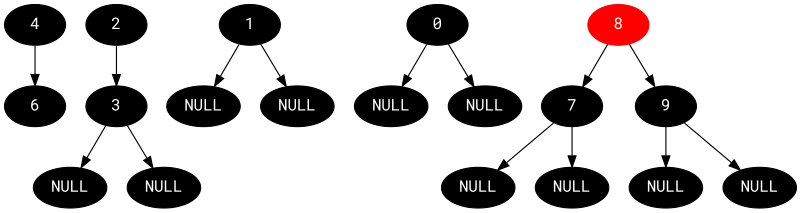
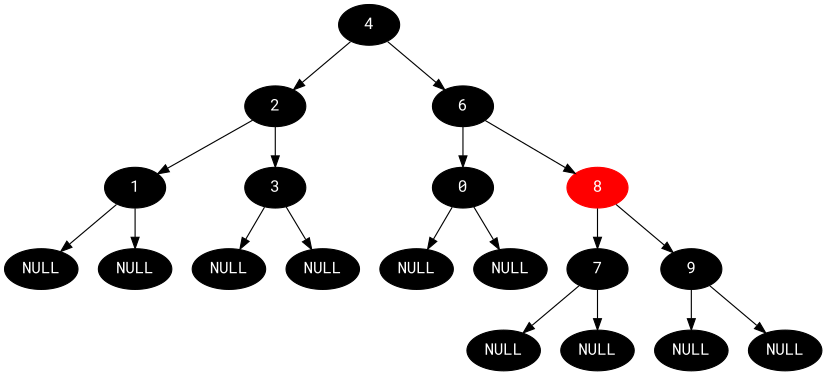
  digraph {
    fontname="Roboto Mono"
    node [color=black fontcolor=white fontname="Roboto Mono" style=filled]
    edge [fontname="Roboto Mono"]
    n1 [label=4]
    n2 [label=2]
    n3 [label=6]
    n4 [label=1]
    n5 [label=3]
    n6 [label=0]
    n7 [color=red label=8]
    n8 [label=NULL]
    n9 [label=NULL]
    n10 [label=NULL]
    n11 [label=NULL]
    n12 [label=NULL]
    n13 [label=NULL]
    n14 [label=7]
    n15 [label=9]
    n16 [label=NULL]
    n17 [label=NULL]
    n18 [label=NULL]
    n19 [label=NULL]
+   n1 -> n2
    n1 -> n3
+   n2 -> n4
    n2 -> n5
+   n3 -> n6
+   n3 -> n7
    n4 -> n8
    n4 -> n9
    n5 -> n10
    n5 -> n11
    n6 -> n12
    n6 -> n13
    n7 -> n14
    n7 -> n15
    n14 -> n16
    n14 -> n17
    n15 -> n18
    n15 -> n19
  }
